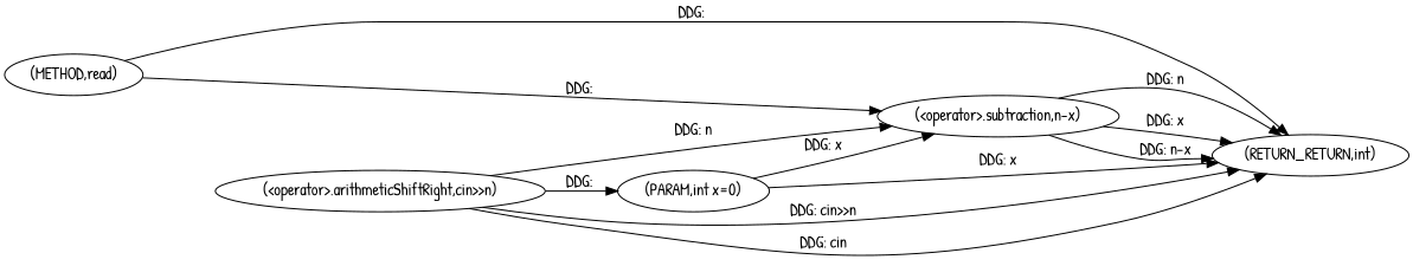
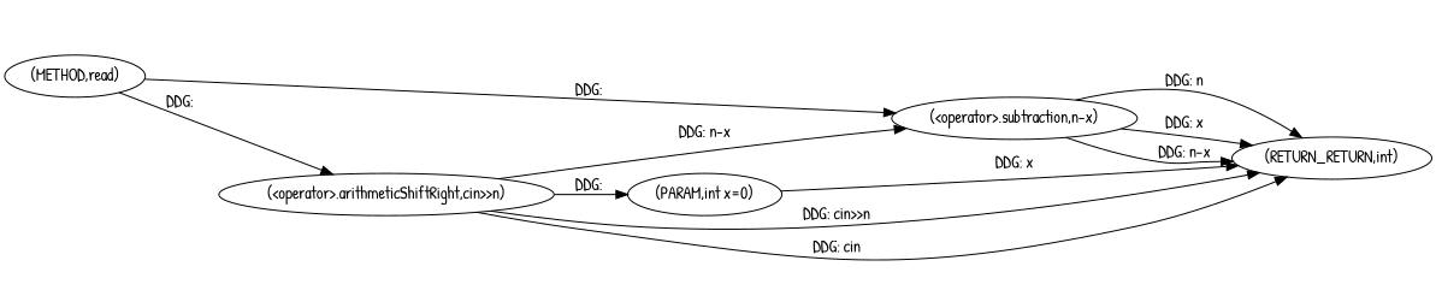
  digraph {
    fontname="Patrick Hand"
    rankdir=LR
    node [fontname="Patrick Hand"]
    edge [fontname="Patrick Hand"]
    n1 [label="(METHOD,read)"]
    n2 [label="(<operator>.arithmeticShiftRight,cin>>n)"]
    n3 [label="(<operator>.subtraction,n-x)"]
    n4 [label="(PARAM,int x=0)"]
    n5 [label="(RETURN_RETURN,int)"]
-   n1 -> n5 [label="DDG: "]
+   n1 -> n2 [label="DDG: "]
    n1 -> n3 [label="DDG: "]
-   n2 -> n3 [label="DDG: n"]
+   n2 -> n3 [label="DDG: n-x"]
    n2 -> n4 [label="DDG: "]
    n2 -> n5 [label="DDG: cin>>n"]
    n2 -> n5 [label="DDG: cin"]
    n3 -> n5 [label="DDG: n"]
    n3 -> n5 [label="DDG: x"]
    n3 -> n5 [label="DDG: n-x"]
-   n4 -> n3 [label="DDG: x"]
    n4 -> n5 [label="DDG: x"]
  }
